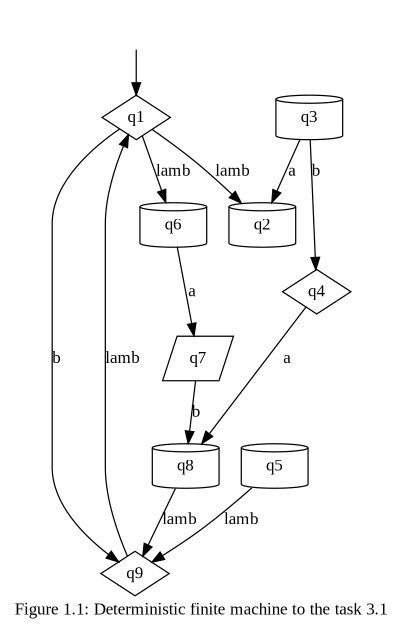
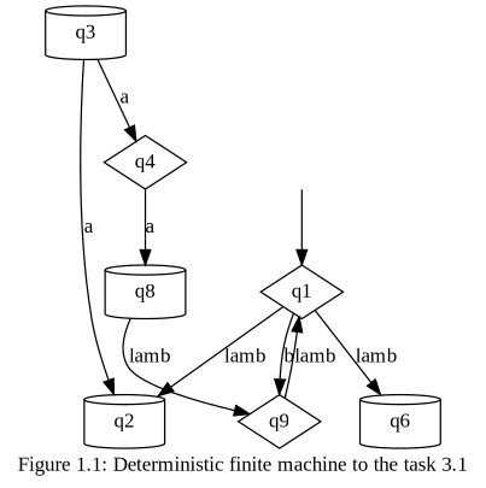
  digraph {
    fontname="Liberation Serif"
    label="Figure 1.1: Deterministic finite machine to the task 3.1"
    rankdir=TB
    node [fontname="Liberation Serif" shape=cylinder]
    edge [fontname="Liberation Serif"]
    "" [shape=none]
    q1 [shape=diamond]
    q2
    q9 [shape=diamond]
    q6
-   q7 [shape=parallelogram]
    q3
    q4 [shape=diamond]
    q8
-   q5
    "" -> q1
    q1 -> q2 [label=lamb]
    q1 -> q9 [label=b]
    q1 -> q6 [label=lamb]
    q9 -> q1 [label=lamb]
-   q6 -> q7 [label=a]
-   q7 -> q8 [label=b]
    q3 -> q2 [label=a]
-   q3 -> q4 [label=b]
+   q3 -> q4 [label=a]
    q4 -> q8 [label=a]
    q8 -> q9 [label=lamb]
-   q5 -> q9 [label=lamb]
  }
